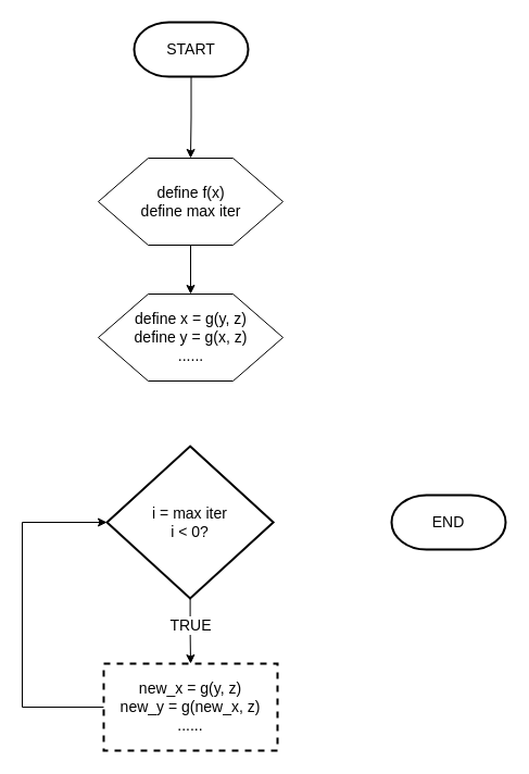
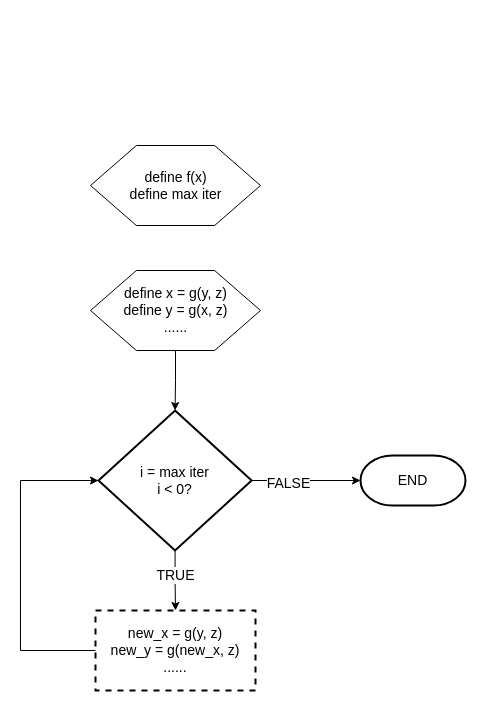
  <mxCell id="0" />
  <mxCell id="1" parent="0" />
- <mxCell id="2" value="" style="edgeStyle=orthogonalEdgeStyle;rounded=0;orthogonalLoop=1;jettySize=auto;html=1;" edge="1" parent="1" source="3" target="5"><mxGeometry relative="1" as="geometry" /></mxCell>
- <mxCell id="3" value="START" style="strokeWidth=2;html=1;shape=mxgraph.flowchart.terminator;whiteSpace=wrap;fontSize=14;" vertex="1" parent="1"><mxGeometry x="123" y="20" width="105" height="50" as="geometry" /></mxCell>
- <mxCell id="4" value="" style="edgeStyle=orthogonalEdgeStyle;rounded=0;orthogonalLoop=1;jettySize=auto;html=1;" edge="1" parent="1" source="5" target="7"><mxGeometry relative="1" as="geometry" /></mxCell>
  <mxCell id="5" value="define f(x)&lt;div&gt;define max iter&lt;/div&gt;" style="verticalLabelPosition=middle;verticalAlign=middle;html=1;shape=hexagon;perimeter=hexagonPerimeter2;arcSize=6;size=0.27;labelPosition=center;align=center;fontSize=14;" vertex="1" parent="1"><mxGeometry x="90" y="145" width="170" height="80" as="geometry" /></mxCell>
+ <mxCell id="6" value="" style="edgeStyle=orthogonalEdgeStyle;rounded=0;orthogonalLoop=1;jettySize=auto;html=1;" edge="1" parent="1" source="7" target="12"><mxGeometry relative="1" as="geometry" /></mxCell>
  <mxCell id="7" value="define x = g(y, z)&lt;div&gt;define y = g(x, z)&lt;/div&gt;&lt;div&gt;......&lt;/div&gt;" style="verticalLabelPosition=middle;verticalAlign=middle;html=1;shape=hexagon;perimeter=hexagonPerimeter2;arcSize=6;size=0.27;labelPosition=center;align=center;fontSize=14;" vertex="1" parent="1"><mxGeometry x="90" y="270" width="170" height="80" as="geometry" /></mxCell>
  <mxCell id="8" value="" style="edgeStyle=orthogonalEdgeStyle;rounded=0;orthogonalLoop=1;jettySize=auto;html=1;" edge="1" parent="1" source="12" target="13"><mxGeometry relative="1" as="geometry" /></mxCell>
  <mxCell id="9" value="&lt;font style=&quot;font-size: 14px;&quot;&gt;TRUE&lt;/font&gt;" style="edgeLabel;html=1;align=center;verticalAlign=middle;resizable=0;points=[];" vertex="1" connectable="0" parent="8"><mxGeometry x="-0.19" relative="1" as="geometry"><mxPoint as="offset" /></mxGeometry></mxCell>
+ <mxCell id="10" value="" style="edgeStyle=orthogonalEdgeStyle;rounded=0;orthogonalLoop=1;jettySize=auto;html=1;" edge="1" parent="1" source="12" target="14"><mxGeometry relative="1" as="geometry" /></mxCell>
+ <mxCell id="11" value="&lt;font style=&quot;font-size: 14px;&quot;&gt;FALSE&lt;/font&gt;" style="edgeLabel;html=1;align=center;verticalAlign=middle;resizable=0;points=[];" vertex="1" connectable="0" parent="10"><mxGeometry x="-0.33" y="-2" relative="1" as="geometry"><mxPoint as="offset" /></mxGeometry></mxCell>
  <mxCell id="12" value="i = max iter&lt;div&gt;i &amp;lt; 0?&lt;/div&gt;" style="strokeWidth=2;html=1;shape=mxgraph.flowchart.decision;whiteSpace=wrap;fontSize=14;" vertex="1" parent="1"><mxGeometry x="98" y="410" width="153.13" height="140" as="geometry" /></mxCell>
  <mxCell id="13" value="new_x = g(y, z)&lt;div&gt;new_y = g(new_x, z)&lt;/div&gt;&lt;div&gt;......&lt;/div&gt;" style="rounded=1;whiteSpace=wrap;html=1;absoluteArcSize=1;arcSize=0;strokeWidth=2;fontSize=14;dashed=1;" vertex="1" parent="1"><mxGeometry x="95" y="610" width="160" height="80" as="geometry" /></mxCell>
  <mxCell id="14" value="END" style="strokeWidth=2;html=1;shape=mxgraph.flowchart.terminator;whiteSpace=wrap;fontSize=14;" vertex="1" parent="1"><mxGeometry x="360" y="455" width="105" height="50" as="geometry" /></mxCell>
  <mxCell id="15" style="edgeStyle=orthogonalEdgeStyle;rounded=0;orthogonalLoop=1;jettySize=auto;html=1;exitX=0;exitY=0.5;exitDx=0;exitDy=0;entryX=0;entryY=0.5;entryDx=0;entryDy=0;entryPerimeter=0;" edge="1" parent="1" source="13" target="12"><mxGeometry relative="1" as="geometry"><Array as="points"><mxPoint x="20" y="650" /><mxPoint x="20" y="480" /></Array></mxGeometry></mxCell>
